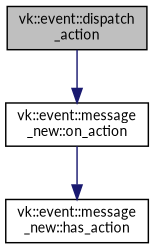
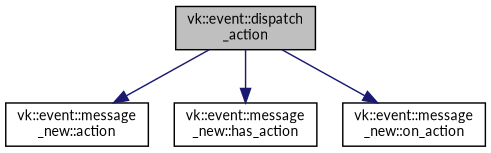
  digraph {
    fontname=Lato
    rankdir=TB
    node [color=black fillcolor=white fontname=Lato fontsize=10 shape=record style=filled]
    edge [color=midnightblue fontname=Lato fontsize=10 labelfontname=Helvetica labelfontsize=10 style=solid]
    n1 [fillcolor=grey75 fontcolor=black height=0.2 label="vk::event::dispatch\l_action" width=0.4]
+   n2 [height=0.2 label="vk::event::message\l_new::action" width=0.4]
    n3 [height=0.2 label="vk::event::message\l_new::has_action" width=0.4]
    n4 [height=0.2 label="vk::event::message\l_new::on_action" width=0.4]
-   n4 -> n3
+   n1 -> n2
+   n1 -> n3
    n1 -> n4
  }
